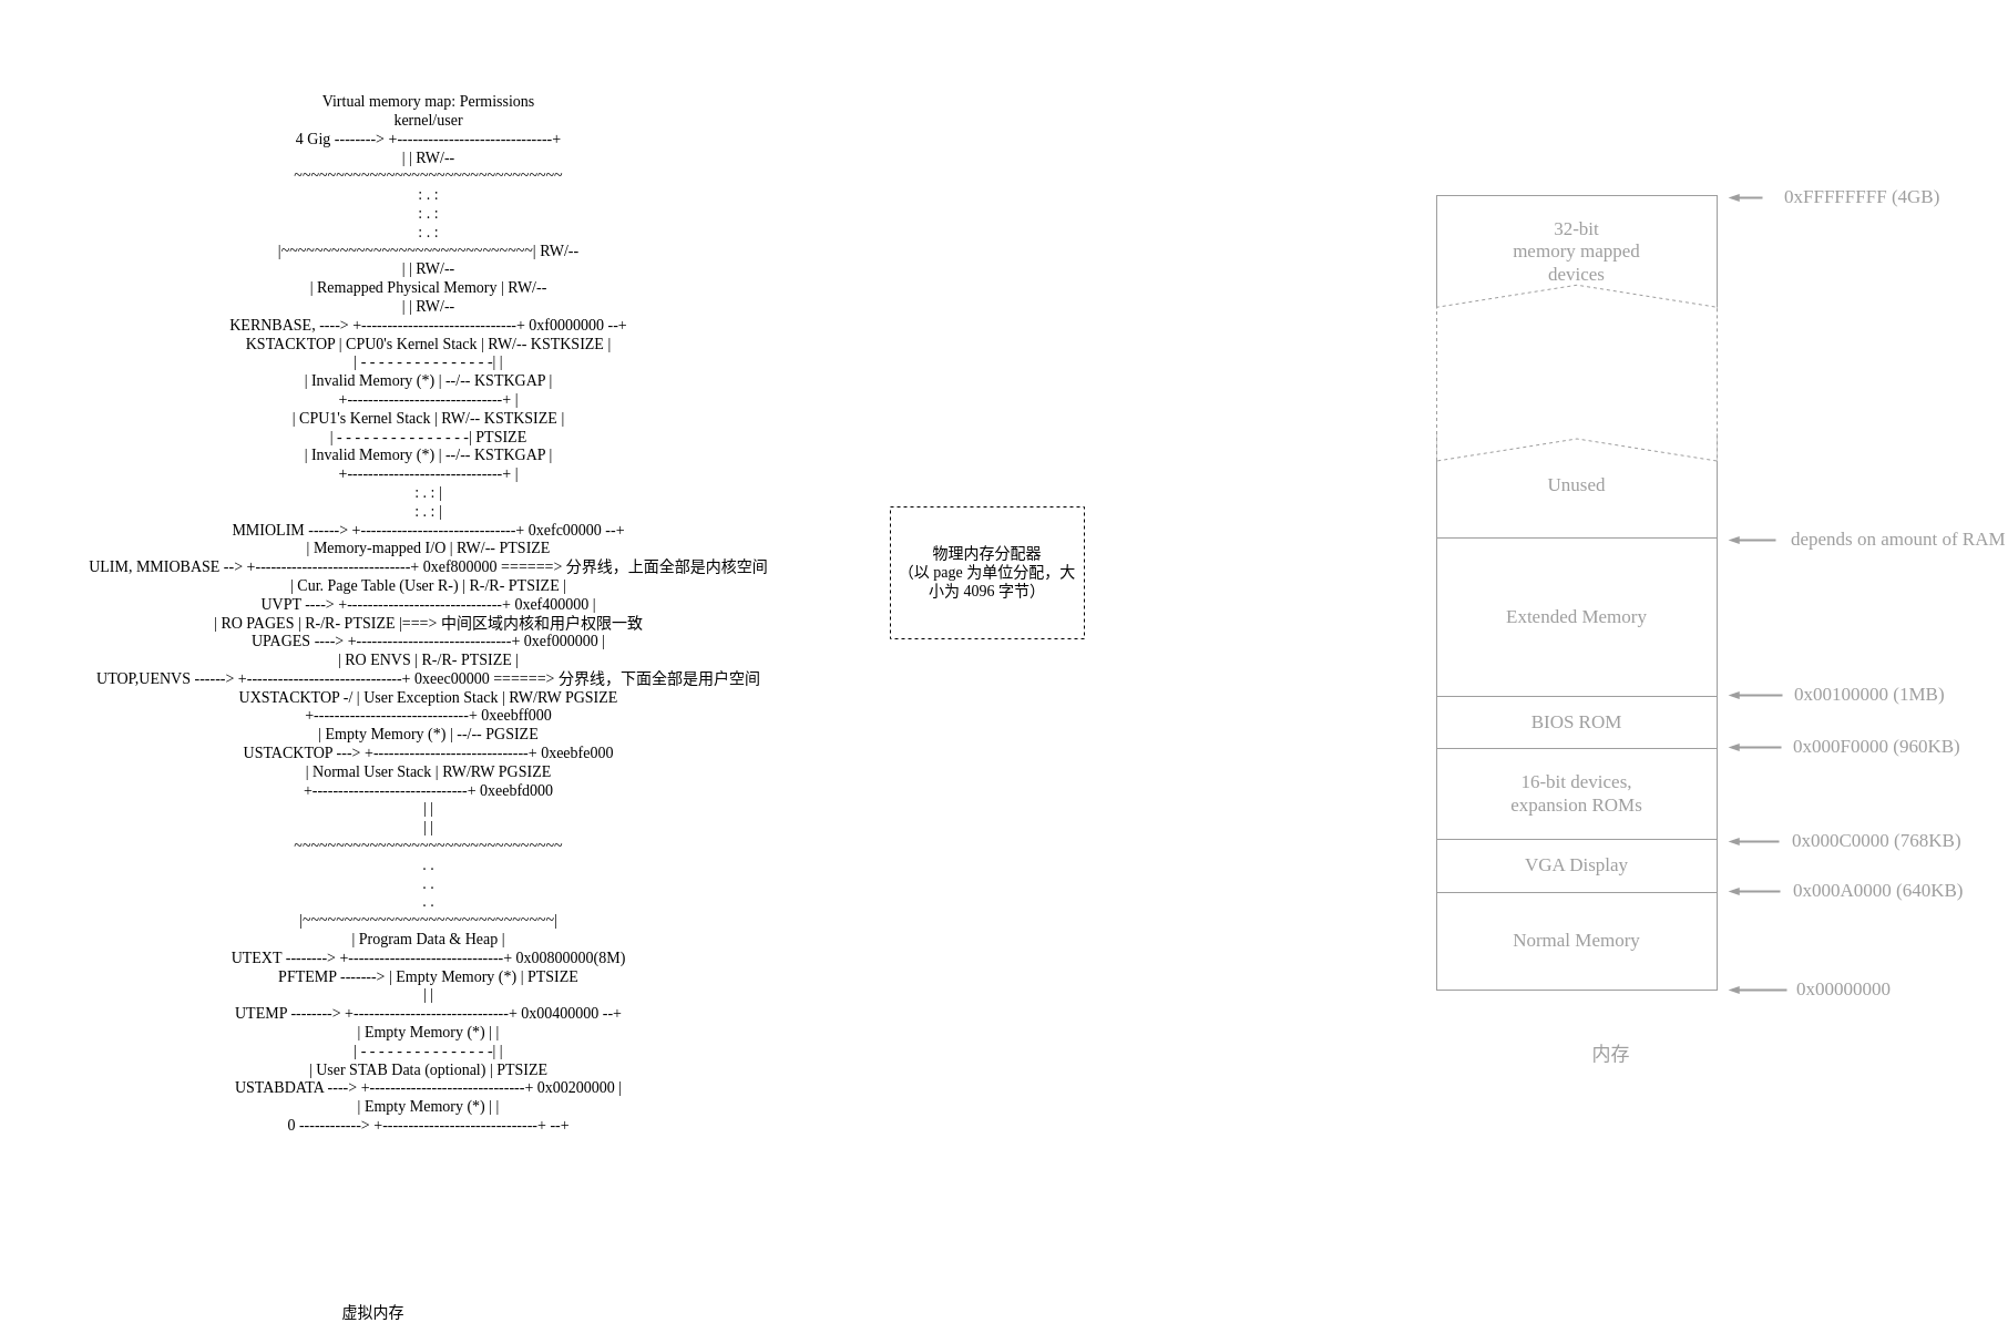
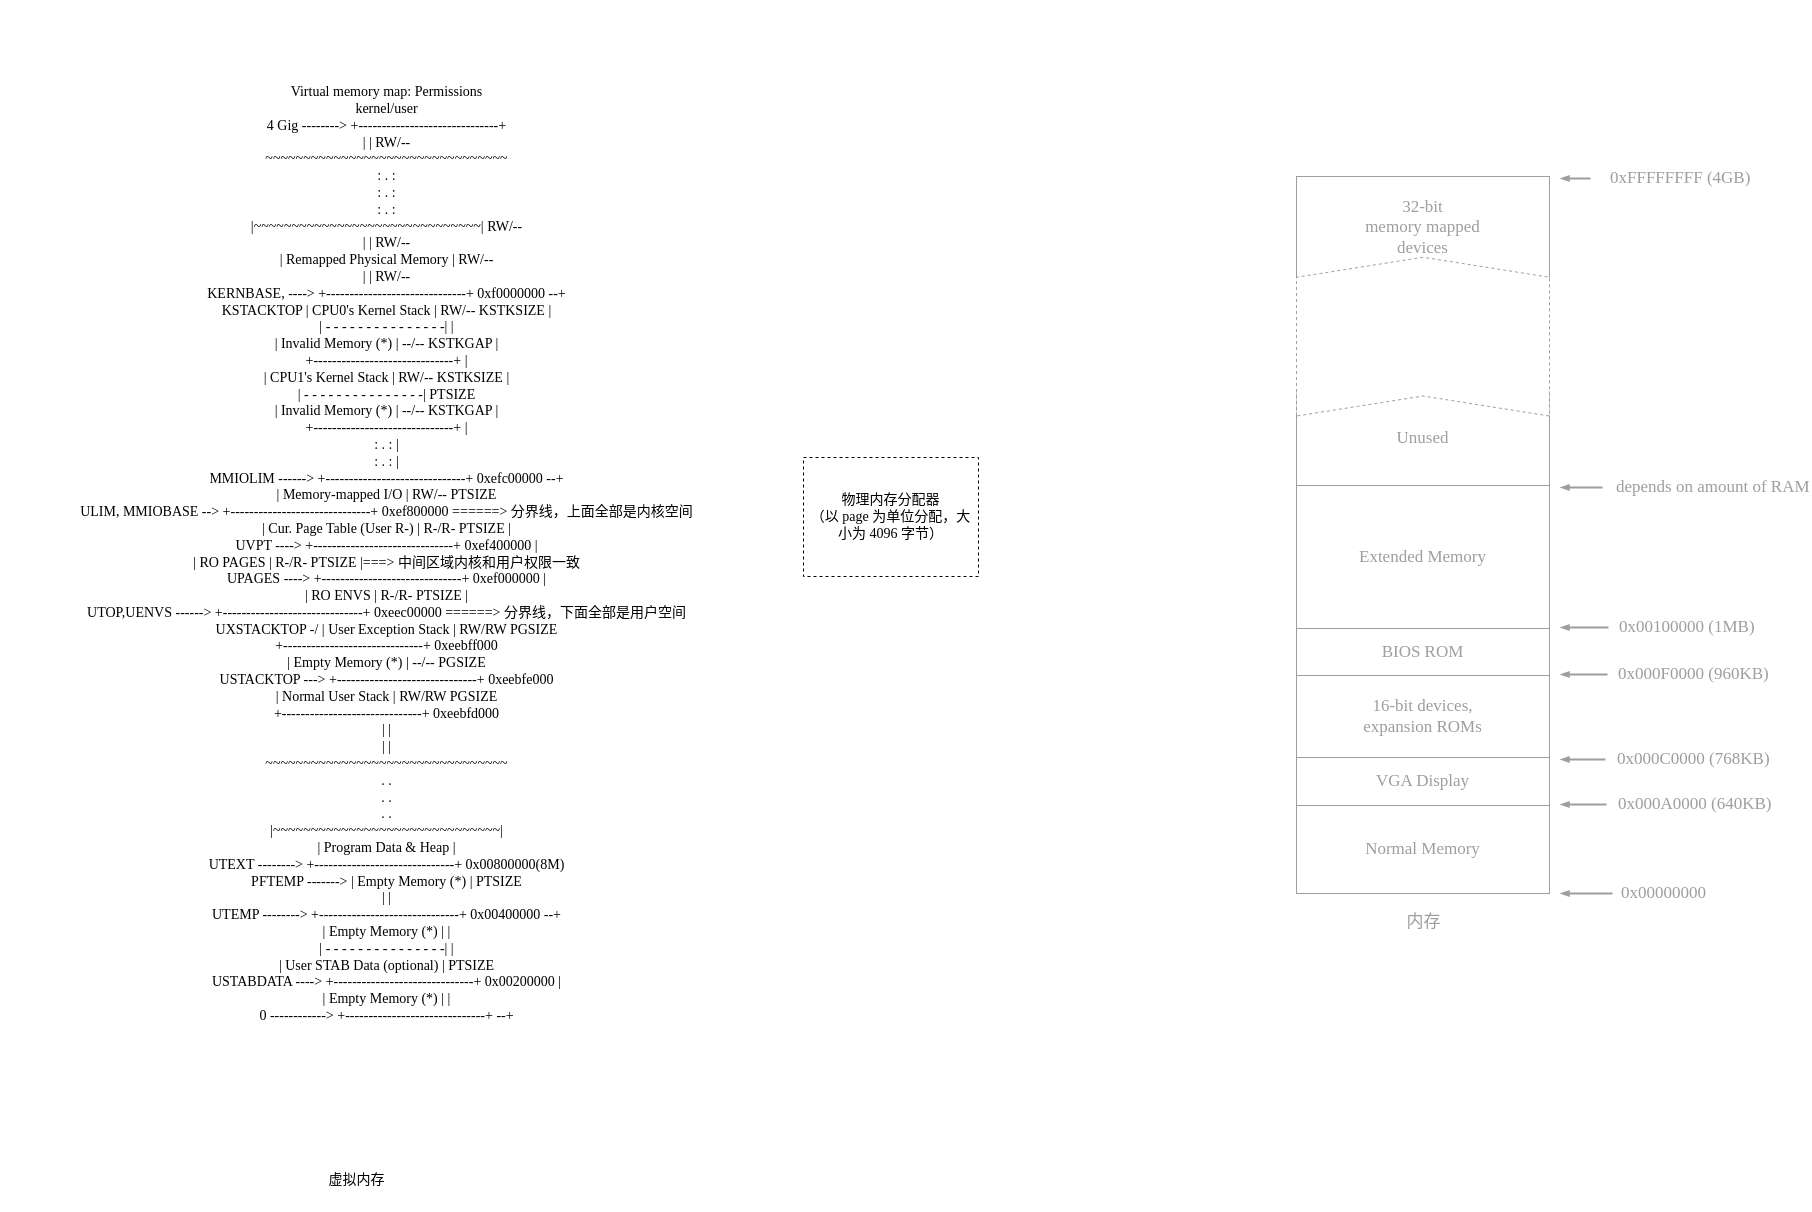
  <mxCell id="0" />
  <mxCell id="1" parent="0" />
  <mxCell id="2" value="物理内存分配器&lt;br style=&quot;font-size: 14px;&quot;&gt;（以 page 为单位分配，大小为 4096 字节）" style="rounded=0;whiteSpace=wrap;html=1;fontFamily=Comic Sans MS;fontSize=14;dashed=1;" vertex="1" parent="1"><mxGeometry x="803" y="457" width="175" height="119" as="geometry" /></mxCell>
  <mxCell id="3" value="&lt;span style=&quot;text-align: left;&quot;&gt;Normal Memory&lt;/span&gt;" style="rounded=0;whiteSpace=wrap;html=1;labelBackgroundColor=none;fontSize=17;fontColor=#9E9E9E;align=center;strokeColor=#9E9E9E;fontFamily=Comic Sans MS;" vertex="1" parent="1"><mxGeometry x="1296" y="805" width="253" height="88" as="geometry" /></mxCell>
  <mxCell id="4" value="&lt;span style=&quot;text-align: left;&quot;&gt;VGA Display&lt;/span&gt;" style="rounded=0;whiteSpace=wrap;html=1;labelBackgroundColor=none;fontSize=17;fontColor=#9E9E9E;align=center;strokeColor=#9E9E9E;fontFamily=Comic Sans MS;" vertex="1" parent="1"><mxGeometry x="1296" y="757" width="253" height="48" as="geometry" /></mxCell>
  <mxCell id="5" value="&lt;span style=&quot;text-align: left;&quot;&gt;16-bit devices,&lt;br&gt;&lt;/span&gt;&lt;span style=&quot;text-align: left;&quot;&gt;expansion ROMs&lt;/span&gt;&lt;span style=&quot;text-align: left;&quot;&gt;&lt;br&gt;&lt;/span&gt;" style="rounded=0;whiteSpace=wrap;html=1;labelBackgroundColor=none;fontSize=17;fontColor=#9E9E9E;align=center;strokeColor=#9E9E9E;fontFamily=Comic Sans MS;" vertex="1" parent="1"><mxGeometry x="1296" y="675" width="253" height="82" as="geometry" /></mxCell>
  <mxCell id="6" value="&lt;span style=&quot;text-align: left;&quot;&gt;BIOS ROM&lt;/span&gt;" style="rounded=0;whiteSpace=wrap;html=1;labelBackgroundColor=none;fontSize=17;fontColor=#9E9E9E;align=center;strokeColor=#9E9E9E;fontFamily=Comic Sans MS;" vertex="1" parent="1"><mxGeometry x="1296" y="628" width="253" height="47" as="geometry" /></mxCell>
  <mxCell id="7" value="&lt;span style=&quot;text-align: left;&quot;&gt;Extended Memory&lt;/span&gt;" style="rounded=0;whiteSpace=wrap;html=1;labelBackgroundColor=none;fontSize=17;fontColor=#9E9E9E;align=center;strokeColor=#9E9E9E;fontFamily=Comic Sans MS;" vertex="1" parent="1"><mxGeometry x="1296" y="485" width="253" height="143" as="geometry" /></mxCell>
  <mxCell id="8" value="&lt;span style=&quot;text-align: left;&quot;&gt;Unused&lt;/span&gt;" style="rounded=0;whiteSpace=wrap;html=1;labelBackgroundColor=none;fontSize=17;fontColor=#9E9E9E;align=center;strokeColor=#9E9E9E;fontFamily=Comic Sans MS;" vertex="1" parent="1"><mxGeometry x="1296" y="391" width="253" height="94" as="geometry" /></mxCell>
- <mxCell id="9" value="内存" style="text;html=1;align=center;verticalAlign=middle;resizable=0;points=[];autosize=1;fontSize=17;fontColor=#9E9E9E;strokeColor=none;fontFamily=Comic Sans MS;" vertex="1" parent="1"><mxGeometry x="1430.5" y="940" width="44" height="24" as="geometry" /></mxCell>
+ <mxCell id="9" value="内存" style="text;html=1;align=center;verticalAlign=middle;resizable=0;points=[];autosize=1;fontSize=17;fontColor=#9E9E9E;strokeColor=none;fontFamily=Comic Sans MS;" vertex="1" parent="1"><mxGeometry x="1400.5" y="910" width="44" height="24" as="geometry" /></mxCell>
  <mxCell id="10" value="&lt;span style=&quot;text-align: left;&quot;&gt;32-bit&lt;br&gt;&lt;/span&gt;&lt;span style=&quot;text-align: left;&quot;&gt;memory mapped&lt;br&gt;&lt;/span&gt;&lt;span style=&quot;text-align: left;&quot;&gt;devices&lt;/span&gt;" style="rounded=0;whiteSpace=wrap;html=1;labelBackgroundColor=none;fontSize=17;fontColor=#9E9E9E;align=center;strokeColor=#9E9E9E;fontFamily=Comic Sans MS;" vertex="1" parent="1"><mxGeometry x="1296" y="176" width="253" height="102" as="geometry" /></mxCell>
  <mxCell id="11" value="" style="shape=step;perimeter=stepPerimeter;whiteSpace=wrap;html=1;fixedSize=1;labelBackgroundColor=none;fontSize=17;fontColor=#9E9E9E;align=center;rotation=-90;strokeColor=#9E9E9E;dashed=1;fontFamily=Comic Sans MS;" vertex="1" parent="1"><mxGeometry x="1343.13" y="209.63" width="158.75" height="253" as="geometry" /></mxCell>
  <mxCell id="12" value="&amp;nbsp; &amp;nbsp; &amp;nbsp; &amp;nbsp; &amp;nbsp; &amp;nbsp;&lt;span style=&quot;font-size: 17px;&quot;&gt;0x00000000&lt;/span&gt;" style="edgeStyle=orthogonalEdgeStyle;fontSize=12;html=1;endArrow=blockThin;endFill=1;rounded=0;strokeWidth=2;endSize=4;startSize=4;dashed=0;strokeColor=#9E9E9E;labelPosition=right;verticalLabelPosition=middle;align=left;verticalAlign=middle;labelBackgroundColor=none;fontColor=#9E9E9E;fontFamily=Comic Sans MS;" edge="1" parent="1"><mxGeometry width="100" relative="1" as="geometry"><mxPoint x="1612" y="893" as="sourcePoint" /><mxPoint x="1560" y="893" as="targetPoint" /></mxGeometry></mxCell>
  <mxCell id="13" value="&amp;nbsp; &amp;nbsp; &amp;nbsp; &amp;nbsp; &amp;nbsp; &amp;nbsp;&lt;span style=&quot;font-size: 17px;&quot;&gt;0xFFFFFFFF&amp;nbsp;&lt;/span&gt;&lt;span style=&quot;font-size: 17px; box-sizing: border-box;&quot;&gt;(&lt;/span&gt;&lt;span style=&quot;font-size: 17px;&quot;&gt;4GB&lt;/span&gt;&lt;span style=&quot;font-size: 17px; box-sizing: border-box;&quot;&gt;)&lt;/span&gt;" style="edgeStyle=orthogonalEdgeStyle;fontSize=12;html=1;endArrow=blockThin;endFill=1;rounded=0;strokeWidth=2;endSize=4;startSize=4;dashed=0;strokeColor=#9E9E9E;labelPosition=right;verticalLabelPosition=middle;align=left;verticalAlign=middle;labelBackgroundColor=none;fontColor=#9E9E9E;fontFamily=Comic Sans MS;" edge="1" parent="1"><mxGeometry width="100" relative="1" as="geometry"><mxPoint x="1590" y="178" as="sourcePoint" /><mxPoint x="1560" y="178" as="targetPoint" /></mxGeometry></mxCell>
  <mxCell id="14" value="&amp;nbsp; &amp;nbsp; &amp;nbsp; &amp;nbsp; &amp;nbsp; &amp;nbsp;&lt;span style=&quot;font-size: 17px;&quot;&gt;0x000A0000&amp;nbsp;&lt;/span&gt;&lt;span style=&quot;font-size: 17px; box-sizing: border-box;&quot;&gt;(&lt;/span&gt;&lt;span style=&quot;font-size: 17px;&quot;&gt;640KB&lt;/span&gt;&lt;span style=&quot;font-size: 17px; box-sizing: border-box;&quot;&gt;)&lt;/span&gt;" style="edgeStyle=orthogonalEdgeStyle;fontSize=12;html=1;endArrow=blockThin;endFill=1;rounded=0;strokeWidth=2;endSize=4;startSize=4;dashed=0;strokeColor=#9E9E9E;labelPosition=right;verticalLabelPosition=middle;align=left;verticalAlign=middle;labelBackgroundColor=none;fontColor=#9E9E9E;fontFamily=Comic Sans MS;" edge="1" parent="1"><mxGeometry width="100" relative="1" as="geometry"><mxPoint x="1606" y="804" as="sourcePoint" /><mxPoint x="1560" y="804" as="targetPoint" /></mxGeometry></mxCell>
  <mxCell id="15" value="&amp;nbsp; &amp;nbsp; &amp;nbsp; &amp;nbsp; &amp;nbsp; &amp;nbsp;&lt;span style=&quot;font-size: 17px;&quot;&gt;depends on amount of RAM&lt;/span&gt;" style="edgeStyle=orthogonalEdgeStyle;fontSize=12;html=1;endArrow=blockThin;endFill=1;rounded=0;strokeWidth=2;endSize=4;startSize=4;dashed=0;strokeColor=#9E9E9E;labelPosition=right;verticalLabelPosition=middle;align=left;verticalAlign=middle;labelBackgroundColor=none;fontColor=#9E9E9E;fontFamily=Comic Sans MS;" edge="1" parent="1"><mxGeometry width="100" relative="1" as="geometry"><mxPoint x="1602" y="487" as="sourcePoint" /><mxPoint x="1560" y="487" as="targetPoint" /></mxGeometry></mxCell>
  <mxCell id="16" value="&amp;nbsp; &amp;nbsp; &amp;nbsp; &amp;nbsp; &amp;nbsp; &amp;nbsp;&lt;span style=&quot;font-size: 17px;&quot;&gt;0x00100000&amp;nbsp;&lt;/span&gt;&lt;span style=&quot;font-size: 17px; box-sizing: border-box;&quot;&gt;(&lt;/span&gt;&lt;span style=&quot;font-size: 17px;&quot;&gt;1MB&lt;/span&gt;&lt;span style=&quot;font-size: 17px; box-sizing: border-box;&quot;&gt;)&lt;/span&gt;" style="edgeStyle=orthogonalEdgeStyle;fontSize=12;html=1;endArrow=blockThin;endFill=1;rounded=0;strokeWidth=2;endSize=4;startSize=4;dashed=0;strokeColor=#9E9E9E;labelPosition=right;verticalLabelPosition=middle;align=left;verticalAlign=middle;labelBackgroundColor=none;fontColor=#9E9E9E;fontFamily=Comic Sans MS;" edge="1" parent="1"><mxGeometry width="100" relative="1" as="geometry"><mxPoint x="1608" y="627" as="sourcePoint" /><mxPoint x="1560" y="627" as="targetPoint" /></mxGeometry></mxCell>
  <mxCell id="17" value="&amp;nbsp; &amp;nbsp; &amp;nbsp; &amp;nbsp; &amp;nbsp; &amp;nbsp;&lt;span style=&quot;font-size: 17px;&quot;&gt;0x000F0000&amp;nbsp;&lt;/span&gt;&lt;span style=&quot;font-size: 17px; box-sizing: border-box;&quot;&gt;(&lt;/span&gt;&lt;span style=&quot;font-size: 17px;&quot;&gt;960KB&lt;/span&gt;&lt;span style=&quot;font-size: 17px; box-sizing: border-box;&quot;&gt;)&lt;/span&gt;" style="edgeStyle=orthogonalEdgeStyle;fontSize=12;html=1;endArrow=blockThin;endFill=1;rounded=0;strokeWidth=2;endSize=4;startSize=4;dashed=0;strokeColor=#9E9E9E;labelPosition=right;verticalLabelPosition=middle;align=left;verticalAlign=middle;labelBackgroundColor=none;fontColor=#9E9E9E;fontFamily=Comic Sans MS;" edge="1" parent="1"><mxGeometry width="100" relative="1" as="geometry"><mxPoint x="1607" y="674" as="sourcePoint" /><mxPoint x="1560" y="674" as="targetPoint" /></mxGeometry></mxCell>
  <mxCell id="18" value="&amp;nbsp; &amp;nbsp; &amp;nbsp; &amp;nbsp; &amp;nbsp; &amp;nbsp;&lt;span style=&quot;font-size: 17px;&quot;&gt;0x000C0000&amp;nbsp;&lt;/span&gt;&lt;span style=&quot;font-size: 17px; box-sizing: border-box;&quot;&gt;(&lt;/span&gt;&lt;span style=&quot;font-size: 17px;&quot;&gt;768KB&lt;/span&gt;&lt;span style=&quot;font-size: 17px; box-sizing: border-box;&quot;&gt;)&lt;/span&gt;" style="edgeStyle=orthogonalEdgeStyle;fontSize=12;html=1;endArrow=blockThin;endFill=1;rounded=0;strokeWidth=2;endSize=4;startSize=4;dashed=0;strokeColor=#9E9E9E;labelPosition=right;verticalLabelPosition=middle;align=left;verticalAlign=middle;labelBackgroundColor=none;fontColor=#9E9E9E;fontFamily=Comic Sans MS;" edge="1" parent="1"><mxGeometry width="100" relative="1" as="geometry"><mxPoint x="1605" y="759" as="sourcePoint" /><mxPoint x="1560" y="759" as="targetPoint" /></mxGeometry></mxCell>
  <mxCell id="19" value="Virtual memory map:                                Permissions&lt;br&gt;                                                   kernel/user&lt;br&gt;   4 Gig --------&amp;gt;  +------------------------------+&lt;br&gt;                    |                              | RW/--&lt;br&gt;                    ~~~~~~~~~~~~~~~~~~~~~~~~~~~~~~~~&lt;br&gt;                    :              .               :&lt;br&gt;                    :              .               :&lt;br&gt;                    :              .               :&lt;br&gt;                    |~~~~~~~~~~~~~~~~~~~~~~~~~~~~~~| RW/--&lt;br&gt;                    |                              | RW/--&lt;br&gt;                    |   Remapped Physical Memory   | RW/--&lt;br&gt;                    |                              | RW/--&lt;br&gt;   KERNBASE, ----&amp;gt;  +------------------------------+ 0xf0000000      --+&lt;br&gt;   KSTACKTOP        |     CPU0&amp;#39;s Kernel Stack      | RW/--  KSTKSIZE   |&lt;br&gt;                    | - - - - - - - - - - - - - - -|                   |&lt;br&gt;                    |      Invalid Memory (*)      | --/--  KSTKGAP    |&lt;br&gt;                    +------------------------------+                   |&lt;br&gt;                    |     CPU1&amp;#39;s Kernel Stack      | RW/--  KSTKSIZE   |&lt;br&gt;                    | - - - - - - - - - - - - - - -|                 PTSIZE&lt;br&gt;                    |      Invalid Memory (*)      | --/--  KSTKGAP    |&lt;br&gt;                    +------------------------------+                   |&lt;br&gt;                    :              .               :                   |&lt;br&gt;                    :              .               :                   |&lt;br&gt;   MMIOLIM ------&amp;gt;  +------------------------------+ 0xefc00000      --+&lt;br&gt;                    |       Memory-mapped I/O      | RW/--  PTSIZE&lt;br&gt;ULIM, MMIOBASE --&amp;gt;  +------------------------------+ 0xef800000         ======&amp;gt; 分界线，上面全部是内核空间&lt;br&gt;                    |  Cur. Page Table (User R-)   | R-/R-  PTSIZE               |&lt;br&gt;   UVPT      ----&amp;gt;  +------------------------------+ 0xef400000                  |&lt;br&gt;                    |          RO PAGES            | R-/R-  PTSIZE               |===&amp;gt; 中间区域内核和用户权限一致&lt;br&gt;   UPAGES    ----&amp;gt;  +------------------------------+ 0xef000000                  |&lt;br&gt;                    |           RO ENVS            | R-/R-  PTSIZE               |&lt;br&gt;UTOP,UENVS ------&amp;gt;  +------------------------------+ 0xeec00000         ======&amp;gt; 分界线，下面全部是用户空间&lt;br&gt;UXSTACKTOP -/       |     User Exception Stack     | RW/RW  PGSIZE&lt;br&gt;                    +------------------------------+ 0xeebff000&lt;br&gt;                    |       Empty Memory (*)       | --/--  PGSIZE&lt;br&gt;   USTACKTOP  ---&amp;gt;  +------------------------------+ 0xeebfe000&lt;br&gt;                    |      Normal User Stack       | RW/RW  PGSIZE&lt;br&gt;                    +------------------------------+ 0xeebfd000&lt;br&gt;                    |                              |&lt;br&gt;                    |                              |&lt;br&gt;                    ~~~~~~~~~~~~~~~~~~~~~~~~~~~~~~~~&lt;br&gt;                    .                              .&lt;br&gt;                    .                              .&lt;br&gt;                    .                              .&lt;br&gt;                    |~~~~~~~~~~~~~~~~~~~~~~~~~~~~~~|&lt;br&gt;                    |     Program Data &amp;amp; Heap      |&lt;br&gt;   UTEXT --------&amp;gt;  +------------------------------+ 0x00800000(8M)&lt;br&gt;   PFTEMP -------&amp;gt;  |       Empty Memory (*)       |        PTSIZE&lt;br&gt;                    |                              |&lt;br&gt;   UTEMP --------&amp;gt;  +------------------------------+ 0x00400000      --+&lt;br&gt;                    |       Empty Memory (*)       |                   |&lt;br&gt;                    | - - - - - - - - - - - - - - -|                   |&lt;br&gt;                    |  User STAB Data (optional)   |                 PTSIZE&lt;br&gt;   USTABDATA ----&amp;gt;  +------------------------------+ 0x00200000        |&lt;br&gt;                    |       Empty Memory (*)       |                   |&lt;br&gt;   0 ------------&amp;gt;  +------------------------------+                 --+" style="text;align=center;verticalAlign=middle;resizable=0;points=[];autosize=1;fontSize=14;fontFamily=Comic Sans MS;html=1;" vertex="1" parent="1"><mxGeometry x="20" y="20" width="731" height="1068" as="geometry" /></mxCell>
- <mxCell id="20" value="虚拟内存" style="text;html=1;align=center;verticalAlign=middle;resizable=0;points=[];autosize=1;fontSize=14;fontFamily=Comic Sans MS;" vertex="1" parent="1"><mxGeometry x="303" y="1174" width="66" height="21" as="geometry" /></mxCell>
+ <mxCell id="20" value="虚拟内存" style="text;html=1;align=center;verticalAlign=middle;resizable=0;points=[];autosize=1;fontSize=14;fontFamily=Comic Sans MS;" vertex="1" parent="1"><mxGeometry x="323" y="1169" width="66" height="21" as="geometry" /></mxCell>
